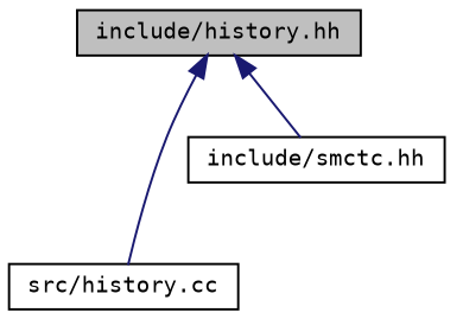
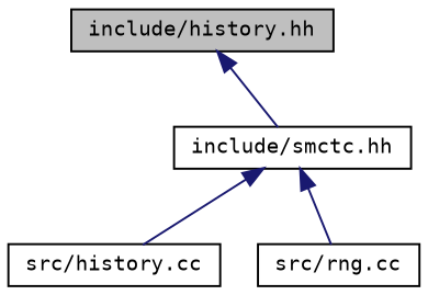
  digraph {
    fontname="DejaVu Sans Mono"
    node [color=black fillcolor=white fontname="DejaVu Sans Mono" fontsize=10 shape=record style=filled]
    edge [color=midnightblue dir=back fontname="DejaVu Sans Mono" fontsize=10 labelfontname=Helvetica labelfontsize=10 style=solid]
    n1 [fillcolor=grey75 fontcolor=black height=0.2 label="include/history.hh" width=0.4]
    n2 [height=0.2 label="include/smctc.hh" width=0.4]
    n3 [height=0.2 label="src/history.cc" width=0.4]
+   n4 [height=0.2 label="src/rng.cc" width=0.4]
    n1 -> n2
-   n1 -> n3
+   n2 -> n3
+   n2 -> n4
  }
